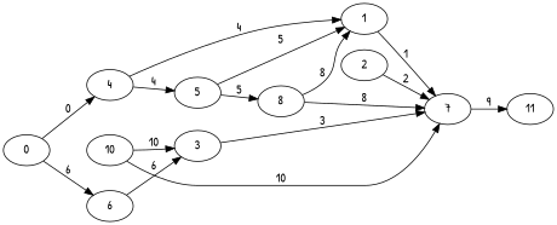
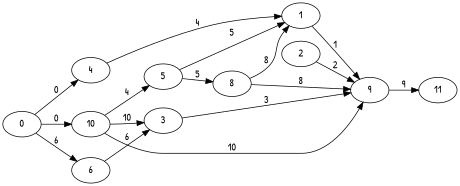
  digraph {
    fontname="Patrick Hand"
    rankdir=LR
    node [fontname="Patrick Hand"]
    edge [fontname="Patrick Hand"]
    1
-   9 [label=7]
+   9
    11
    2
    3
    4
    5
    8
    6
    10
    0
    1 -> 9 [label=1]
    9 -> 11 [label=9]
    2 -> 9 [label=2]
    3 -> 9 [label=3]
    4 -> 1 [label=4]
-   4 -> 5 [label=4]
+   10 -> 5 [label=4]
    5 -> 1 [label=5]
    5 -> 8 [label=5]
    8 -> 1 [label=8]
    8 -> 9 [label=8]
    6 -> 3 [label=6]
    10 -> 9 [label=10]
    10 -> 3 [label=10]
    0 -> 4 [label=0]
    0 -> 6 [label=6]
+   0 -> 10 [label=0]
  }
